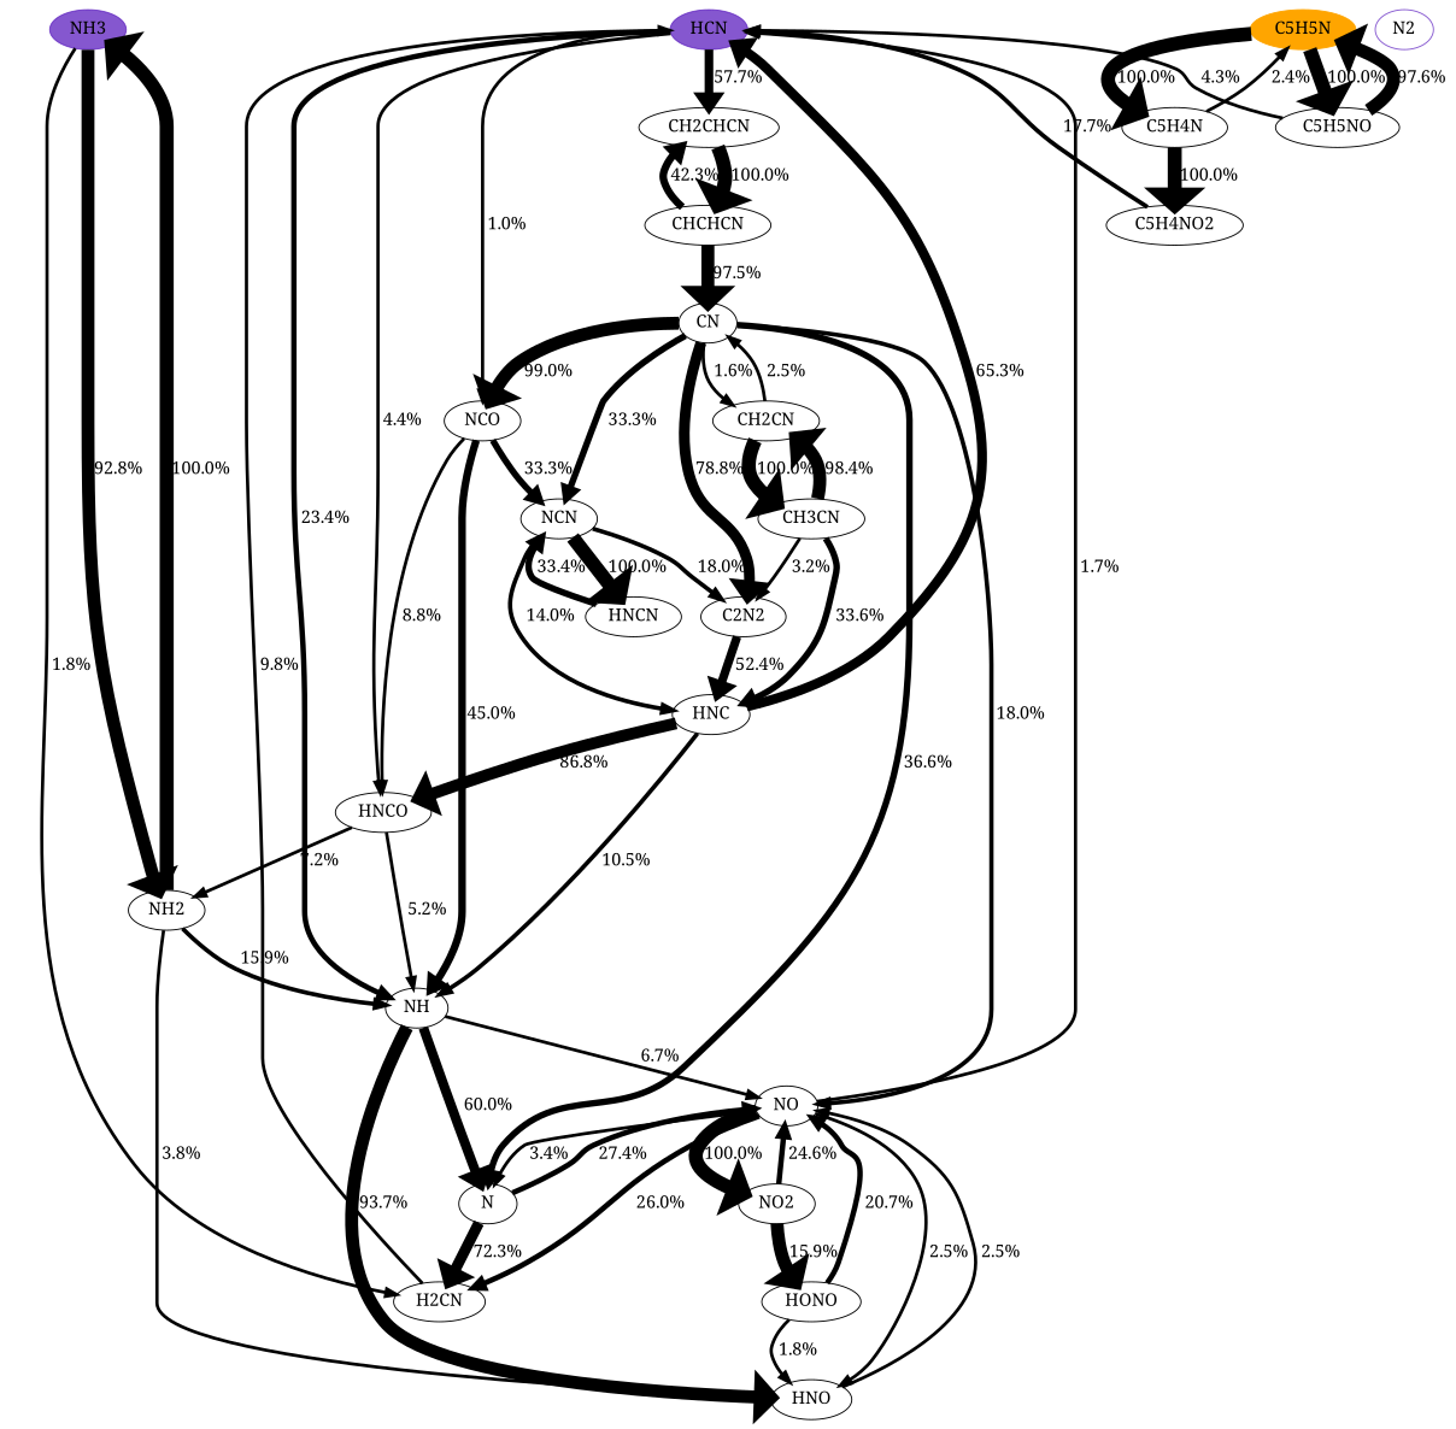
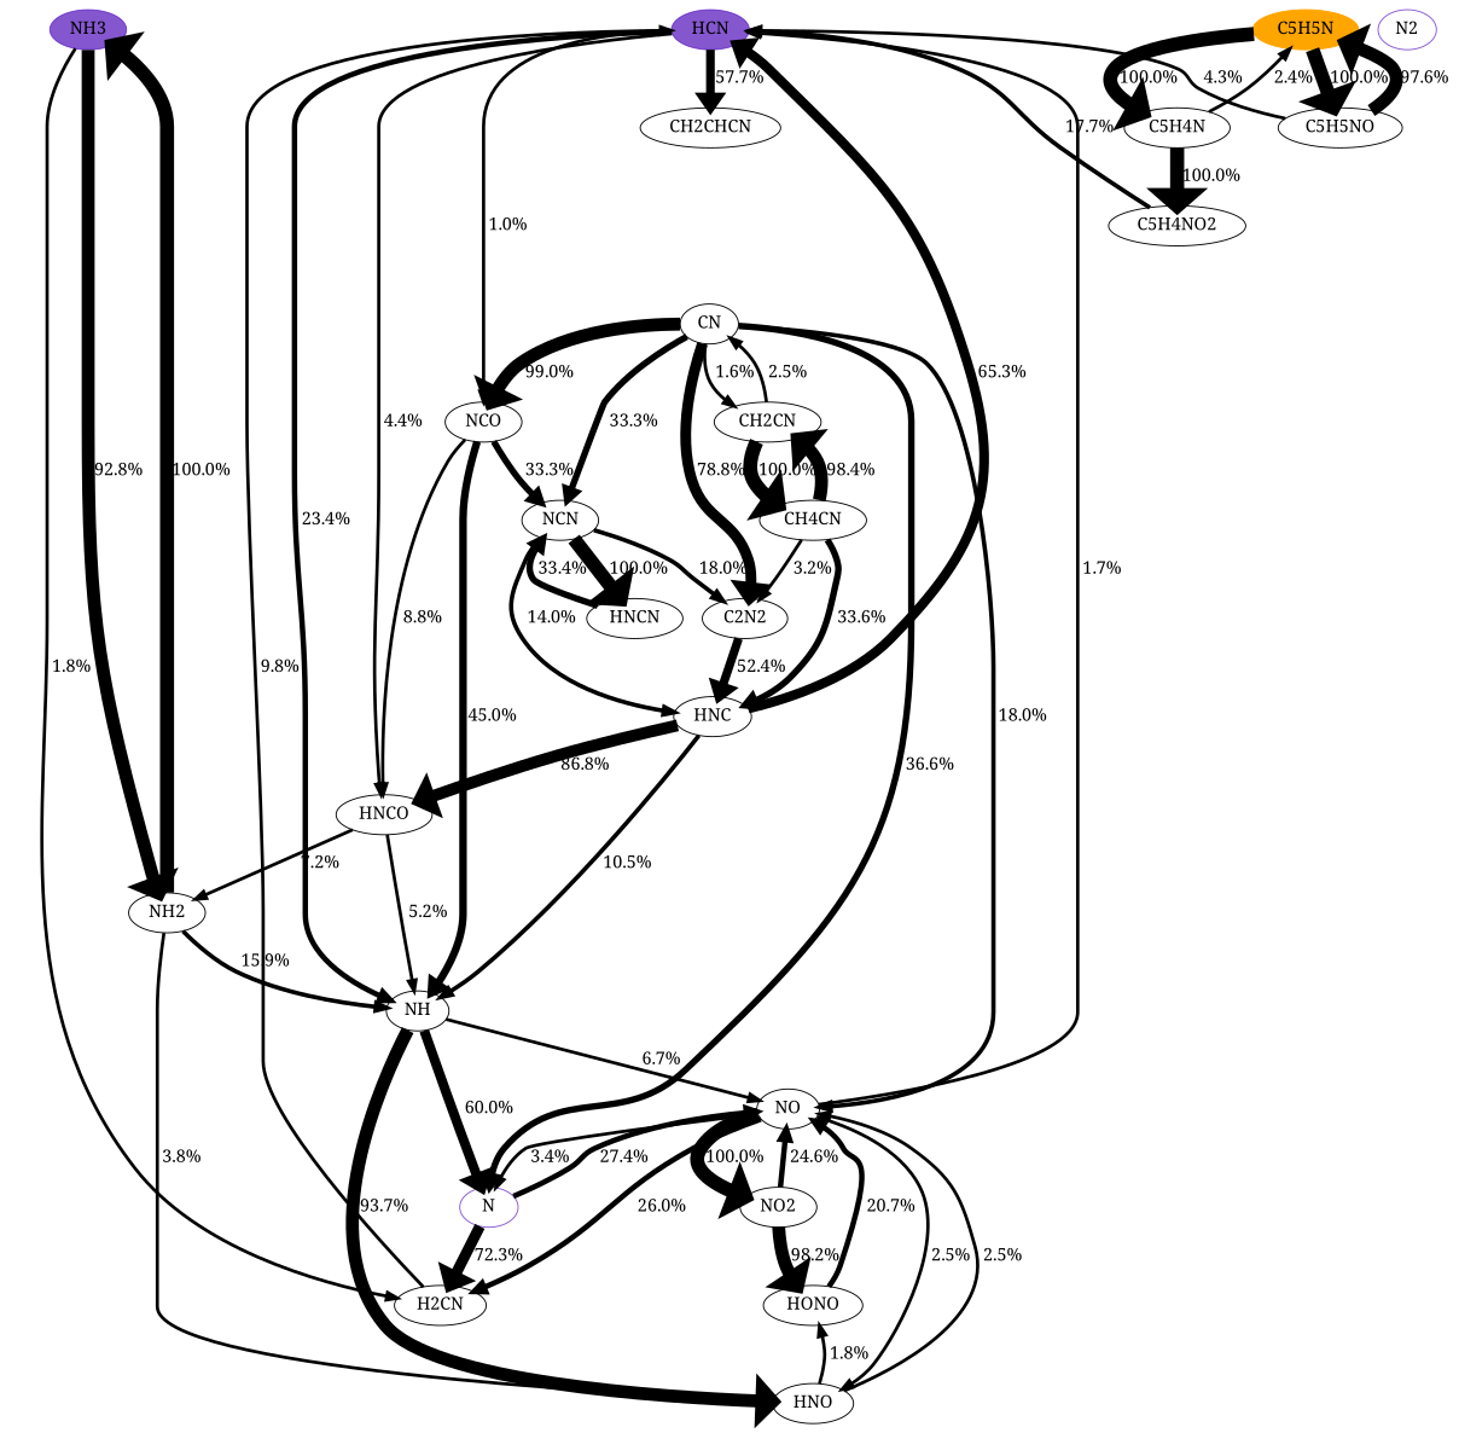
  digraph {
    b="0,0,1558,558"
    fontname="Noto Serif"
    rankdir=TB
    splines=True
    node [fontname="Noto Serif" fontsize=16]
    edge [fontcolor=black fontname="Noto Serif" fontsize=16 penwidth=3]
    HCN [color="#500dbab1" fillcolor="#500dbab1" style=filled]
    C5H5N [color=orange fillcolor=orange style=filled]
    NH3 [color="#500dbab1" fillcolor="#500dbab1" style=filled]
    N2 [color="#500dbab1"]
    NH
    HNCO
    NCO
    CH2CHCN
    C5H4N
    C5H5NO
    H2CN
    NH2
    NO
    HNO
-   N
+   N [color="#500dbab1"]
    NO2
    HONO
    NCN
-   CHCHCN
    HNC
    C2N2
    HNCN
    CN
    C5H4NO2
    CH2CN
-   CH3CN
+   CH3CN [label=CH4CN]
    subgraph sub_1 {
      rank=source
      HCN
      C5H5N
      NH3
      N2
    }
    HCN -> NH [label=" 23.4%" penwidth=5]
    HCN -> HNCO [label=" 4.4%"]
    HCN -> NCO [label=" 1.0%"]
    HCN -> CH2CHCN [label=" 57.7%" penwidth=8]
    C5H5N -> C5H4N [label=" 100.0%" penwidth=13]
    C5H5N -> C5H5NO [label=" 100.0%" penwidth=13]
    NH3 -> H2CN [label=" 1.8%"]
    NH3 -> NH2 [label=" 92.8%" penwidth=12]
    NH -> NO [label=" 6.7%"]
    NH -> HNO [label=" 93.7%" penwidth=12]
    NH -> N [label=" 60.0%" penwidth=9]
    HNCO -> NH [label=" 5.2%"]
    HNCO -> NH2 [label=" 7.2%"]
    NCO -> NH [label=" 45.0%" penwidth=7]
    NCO -> HNCO [label=" 8.8%"]
    NCO -> NCN [label=" 33.3%" penwidth=6]
-   CH2CHCN -> CHCHCN [label=" 100.0%" penwidth=13]
    C5H4N -> C5H5N [label=" 2.4%"]
    C5H4N -> C5H4NO2 [label=" 100.0%" penwidth=13]
    C5H5NO -> HCN [label=" 4.3%"]
    C5H5NO -> C5H5N [label=" 97.6%" penwidth=12]
    H2CN -> HCN [label=" 9.8%"]
    NH2 -> NH3 [label=" 100.0%" penwidth=13]
    NH2 -> NH [label=" 15.9%" penwidth=4]
    NH2 -> HNO [label=" 3.8%"]
    NO -> HCN [label=" 1.7%"]
    NO -> H2CN [label=" 26.0%" penwidth=5]
    NO -> HNO [label=" 2.5%"]
    NO -> N [label=" 3.4%"]
    NO -> NO2 [label=" 100.0%" penwidth=13]
    HNO -> NO [label=" 2.5%"]
-   HONO -> HNO [label=" 1.8%"]
+   HNO -> HONO [label=" 1.8%"]
    N -> H2CN [label=" 72.3%" penwidth=10]
    N -> NO [label=" 27.4%" penwidth=5]
    NO2 -> NO [label=" 24.6%" penwidth=5]
-   NO2 -> HONO [label=" 15.9%" penwidth=12]
+   NO2 -> HONO [label=" 98.2%" penwidth=12]
    HONO -> NO [label=" 20.7%" penwidth=5]
    NCN -> HNC [label=" 14.0%" penwidth=4]
    NCN -> C2N2 [label=" 18.0%" penwidth=4]
    NCN -> HNCN [label=" 100.0%" penwidth=13]
-   CHCHCN -> CH2CHCN [label=" 42.3%" penwidth=7]
-   CHCHCN -> CN [label=" 97.5%" penwidth=12]
    HNC -> HCN [label=" 65.3%" penwidth=9]
    HNC -> NH [label=" 10.5%" penwidth=4]
    HNC -> HNCO [label=" 86.8%" penwidth=11]
    C2N2 -> HNC [label=" 52.4%" penwidth=8]
    HNCN -> NCN [label=" 33.4%" penwidth=6]
    CN -> NCO [label=" 99.0%" penwidth=12]
    CN -> NO [label=" 18.0%" penwidth=4]
    CN -> N [label=" 36.6%" penwidth=6]
    CN -> NCN [label=" 33.3%" penwidth=6]
    CN -> C2N2 [label=" 78.8%" penwidth=10]
    CN -> CH2CN [label=" 1.6%"]
    C5H4NO2 -> HCN [label=" 17.7%" penwidth=4]
    CH2CN -> CN [label=" 2.5%"]
    CH2CN -> CH3CN [label=" 100.0%" penwidth=13]
    CH3CN -> HNC [label=" 33.6%" penwidth=6]
    CH3CN -> C2N2 [label=" 3.2%"]
    CH3CN -> CH2CN [label=" 98.4%" penwidth=12]
  }
